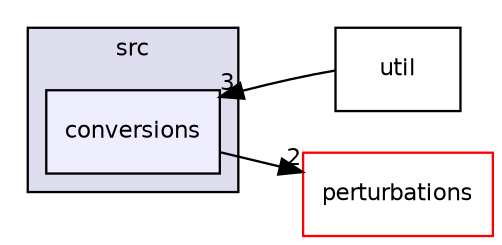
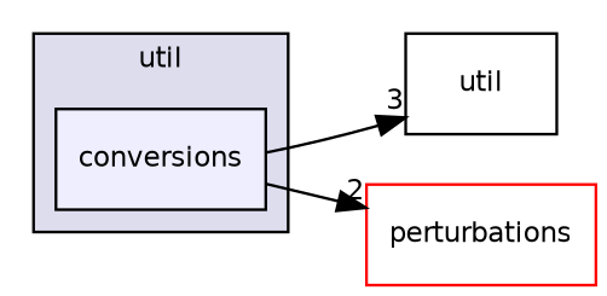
  digraph {
    compound=true
    rankdir=LR
    node [fontname=Helvetica fontsize=10 shape=box style=filled]
    edge [labeldistance=1.5 labelfontname=Helvetica labelfontsize=10]
    n1 [fillcolor="#eeeeff" label=conversions pencolor=black]
    n2 [label=util style=""]
    n3 [color=red fillcolor=white label=perturbations]
    subgraph cluster_1 {
      bgcolor="#ddddee"
      fontname=Helvetica
      fontsize=10
-     label=src
+     label=util
      pencolor=black
      n1
    }
-   n2 -> n1 [headlabel=3]
+   n1 -> n2 [headlabel=3]
    n1 -> n3 [headlabel=2]
  }
